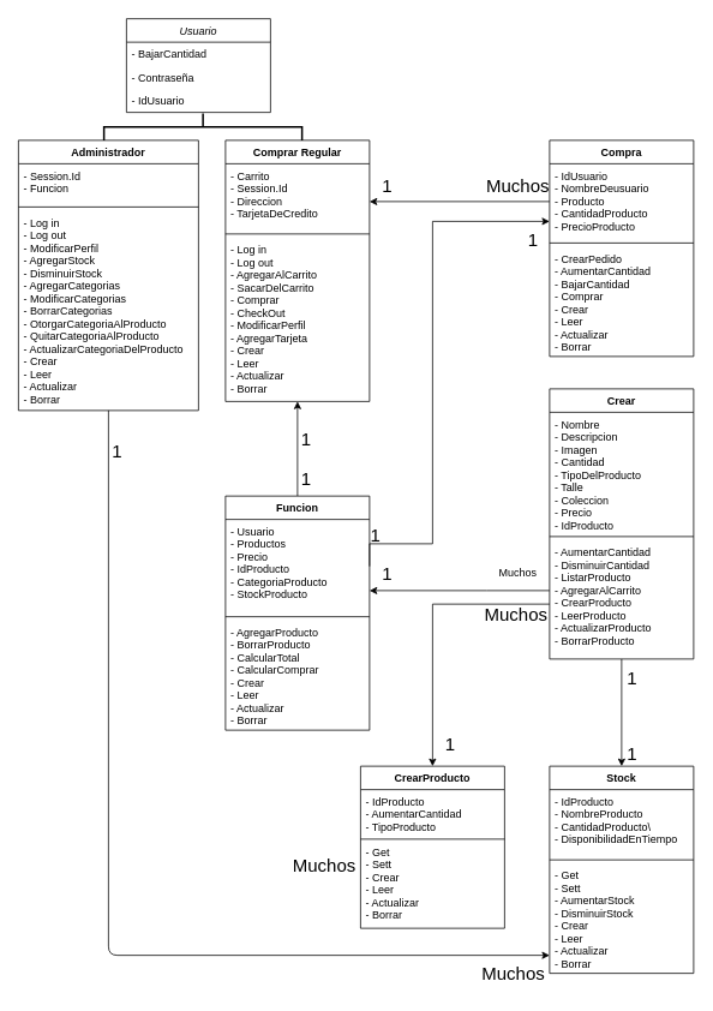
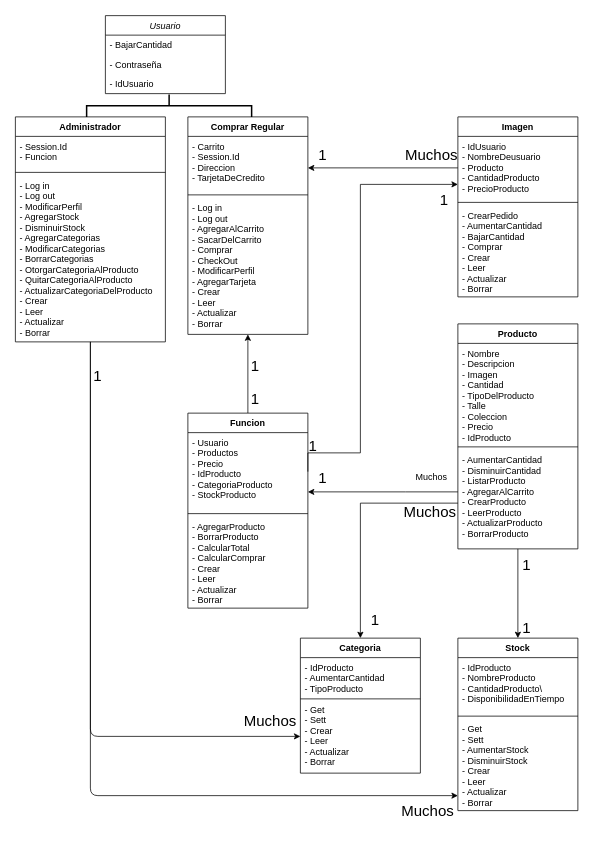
  <mxCell id="0" />
  <mxCell id="1" parent="0" />
  <mxCell id="2" value="Comprar Regular" style="swimlane;fontStyle=1;align=center;verticalAlign=top;childLayout=stackLayout;horizontal=1;startSize=26;horizontalStack=0;resizeParent=1;resizeParentMax=0;resizeLast=0;collapsible=1;marginBottom=0;" parent="1" vertex="1"><mxGeometry x="250" y="155" width="160" height="290" as="geometry" /></mxCell>
  <mxCell id="3" value="- Carrito&#10;- Session.Id&#10;- Direccion&#10;- TarjetaDeCredito" style="text;strokeColor=none;fillColor=none;align=left;verticalAlign=top;spacingLeft=4;spacingRight=4;overflow=hidden;rotatable=0;points=[[0,0.5],[1,0.5]];portConstraint=eastwest;" parent="2" vertex="1"><mxGeometry y="26" width="160" height="74" as="geometry" /></mxCell>
  <mxCell id="4" value="" style="line;strokeWidth=1;fillColor=none;align=left;verticalAlign=middle;spacingTop=-1;spacingLeft=3;spacingRight=3;rotatable=0;labelPosition=right;points=[];portConstraint=eastwest;" parent="2" vertex="1"><mxGeometry y="100" width="160" height="8" as="geometry" /></mxCell>
  <mxCell id="5" value="- Log in&#10;- Log out&#10;- AgregarAlCarrito&#10;- SacarDelCarrito&#10;- Comprar&#10;- CheckOut&#10;- ModificarPerfil&#10;- AgregarTarjeta&#10;- Crear&#10;- Leer&#10;- Actualizar&#10;- Borrar" style="text;strokeColor=none;fillColor=none;align=left;verticalAlign=top;spacingLeft=4;spacingRight=4;overflow=hidden;rotatable=0;points=[[0,0.5],[1,0.5]];portConstraint=eastwest;" parent="2" vertex="1"><mxGeometry y="108" width="160" height="182" as="geometry" /></mxCell>
  <mxCell id="6" style="edgeStyle=orthogonalEdgeStyle;rounded=0;orthogonalLoop=1;jettySize=auto;html=1;entryX=0.5;entryY=0;entryDx=0;entryDy=0;" parent="1" source="8" target="28" edge="1"><mxGeometry relative="1" as="geometry" /></mxCell>
  <mxCell id="7" style="edgeStyle=orthogonalEdgeStyle;rounded=0;orthogonalLoop=1;jettySize=auto;html=1;entryX=0.5;entryY=0;entryDx=0;entryDy=0;" parent="1" source="8" target="24" edge="1"><mxGeometry relative="1" as="geometry"><Array as="points"><mxPoint x="480" y="670" /></Array></mxGeometry></mxCell>
- <mxCell id="8" value="Crear" style="swimlane;fontStyle=1;align=center;verticalAlign=top;childLayout=stackLayout;horizontal=1;startSize=26;horizontalStack=0;resizeParent=1;resizeParentMax=0;resizeLast=0;collapsible=1;marginBottom=0;" parent="1" vertex="1"><mxGeometry x="610" y="431" width="160" height="300" as="geometry" /></mxCell>
+ <mxCell id="8" value="Producto" style="swimlane;fontStyle=1;align=center;verticalAlign=top;childLayout=stackLayout;horizontal=1;startSize=26;horizontalStack=0;resizeParent=1;resizeParentMax=0;resizeLast=0;collapsible=1;marginBottom=0;" parent="1" vertex="1"><mxGeometry x="610" y="431" width="160" height="300" as="geometry" /></mxCell>
  <mxCell id="9" value="- Nombre&#10;- Descripcion&#10;- Imagen&#10;- Cantidad&#10;- TipoDelProducto&#10;- Talle&#10;- Coleccion&#10;- Precio&#10;- IdProducto" style="text;strokeColor=none;fillColor=none;align=left;verticalAlign=top;spacingLeft=4;spacingRight=4;overflow=hidden;rotatable=0;points=[[0,0.5],[1,0.5]];portConstraint=eastwest;" parent="8" vertex="1"><mxGeometry y="26" width="160" height="134" as="geometry" /></mxCell>
  <mxCell id="10" value="" style="line;strokeWidth=1;fillColor=none;align=left;verticalAlign=middle;spacingTop=-1;spacingLeft=3;spacingRight=3;rotatable=0;labelPosition=right;points=[];portConstraint=eastwest;" parent="8" vertex="1"><mxGeometry y="160" width="160" height="8" as="geometry" /></mxCell>
  <mxCell id="11" value="- AumentarCantidad&#10;- DisminuirCantidad&#10;- ListarProducto&#10;- AgregarAlCarrito&#10;- CrearProducto&#10;- LeerProducto&#10;- ActualizarProducto&#10;- BorrarProducto&#10;" style="text;strokeColor=none;fillColor=none;align=left;verticalAlign=top;spacingLeft=4;spacingRight=4;overflow=hidden;rotatable=0;points=[[0,0.5],[1,0.5]];portConstraint=eastwest;" parent="8" vertex="1"><mxGeometry y="168" width="160" height="132" as="geometry" /></mxCell>
  <mxCell id="12" style="edgeStyle=orthogonalEdgeStyle;rounded=0;orthogonalLoop=1;jettySize=auto;html=1;" parent="1" source="13" target="2" edge="1"><mxGeometry relative="1" as="geometry" /></mxCell>
  <mxCell id="13" value="Funcion" style="swimlane;fontStyle=1;align=center;verticalAlign=top;childLayout=stackLayout;horizontal=1;startSize=26;horizontalStack=0;resizeParent=1;resizeParentMax=0;resizeLast=0;collapsible=1;marginBottom=0;" parent="1" vertex="1"><mxGeometry x="250" y="550" width="160" height="260" as="geometry" /></mxCell>
  <mxCell id="14" value="- Usuario&#10;- Productos&#10;- Precio&#10;- IdProducto&#10;- CategoriaProducto&#10;- StockProducto&#10;" style="text;strokeColor=none;fillColor=none;align=left;verticalAlign=top;spacingLeft=4;spacingRight=4;overflow=hidden;rotatable=0;points=[[0,0.5],[1,0.5]];portConstraint=eastwest;" parent="13" vertex="1"><mxGeometry y="26" width="160" height="104" as="geometry" /></mxCell>
  <mxCell id="15" value="" style="line;strokeWidth=1;fillColor=none;align=left;verticalAlign=middle;spacingTop=-1;spacingLeft=3;spacingRight=3;rotatable=0;labelPosition=right;points=[];portConstraint=eastwest;" parent="13" vertex="1"><mxGeometry y="130" width="160" height="8" as="geometry" /></mxCell>
  <mxCell id="16" value="- AgregarProducto&#10;- BorrarProducto&#10;- CalcularTotal&#10;- CalcularComprar&#10;- Crear&#10;- Leer&#10;- Actualizar&#10;- Borrar" style="text;strokeColor=none;fillColor=none;align=left;verticalAlign=top;spacingLeft=4;spacingRight=4;overflow=hidden;rotatable=0;points=[[0,0.5],[1,0.5]];portConstraint=eastwest;" parent="13" vertex="1"><mxGeometry y="138" width="160" height="122" as="geometry" /></mxCell>
  <mxCell id="17" style="edgeStyle=orthogonalEdgeStyle;rounded=0;orthogonalLoop=1;jettySize=auto;html=1;" parent="1" source="11" target="13" edge="1"><mxGeometry relative="1" as="geometry"><Array as="points"><mxPoint x="540" y="655" /><mxPoint x="540" y="655" /></Array></mxGeometry></mxCell>
- <mxCell id="18" value="Compra" style="swimlane;fontStyle=1;align=center;verticalAlign=top;childLayout=stackLayout;horizontal=1;startSize=26;horizontalStack=0;resizeParent=1;resizeParentMax=0;resizeLast=0;collapsible=1;marginBottom=0;" parent="1" vertex="1"><mxGeometry x="610" y="155" width="160" height="240" as="geometry" /></mxCell>
+ <mxCell id="18" value="Imagen" style="swimlane;fontStyle=1;align=center;verticalAlign=top;childLayout=stackLayout;horizontal=1;startSize=26;horizontalStack=0;resizeParent=1;resizeParentMax=0;resizeLast=0;collapsible=1;marginBottom=0;" parent="1" vertex="1"><mxGeometry x="610" y="155" width="160" height="240" as="geometry" /></mxCell>
  <mxCell id="19" value="- IdUsuario&#10;- NombreDeusuario&#10;- Producto&#10;- CantidadProducto&#10;- PrecioProducto" style="text;strokeColor=none;fillColor=none;align=left;verticalAlign=top;spacingLeft=4;spacingRight=4;overflow=hidden;rotatable=0;points=[[0,0.5],[1,0.5]];portConstraint=eastwest;" parent="18" vertex="1"><mxGeometry y="26" width="160" height="84" as="geometry" /></mxCell>
  <mxCell id="20" value="" style="line;strokeWidth=1;fillColor=none;align=left;verticalAlign=middle;spacingTop=-1;spacingLeft=3;spacingRight=3;rotatable=0;labelPosition=right;points=[];portConstraint=eastwest;" parent="18" vertex="1"><mxGeometry y="110" width="160" height="8" as="geometry" /></mxCell>
  <mxCell id="21" value="- CrearPedido&#10;- AumentarCantidad&#10;- BajarCantidad&#10;- Comprar&#10;- Crear&#10;- Leer&#10;- Actualizar&#10;- Borrar" style="text;strokeColor=none;fillColor=none;align=left;verticalAlign=top;spacingLeft=4;spacingRight=4;overflow=hidden;rotatable=0;points=[[0,0.5],[1,0.5]];portConstraint=eastwest;" parent="18" vertex="1"><mxGeometry y="118" width="160" height="122" as="geometry" /></mxCell>
  <mxCell id="22" style="edgeStyle=orthogonalEdgeStyle;rounded=0;orthogonalLoop=1;jettySize=auto;html=1;exitX=1;exitY=0.5;exitDx=0;exitDy=0;" parent="1" source="14" target="18" edge="1"><mxGeometry relative="1" as="geometry"><Array as="points"><mxPoint x="480" y="603" /><mxPoint x="480" y="245" /></Array></mxGeometry></mxCell>
  <mxCell id="23" style="edgeStyle=orthogonalEdgeStyle;rounded=0;orthogonalLoop=1;jettySize=auto;html=1;exitX=0;exitY=0.5;exitDx=0;exitDy=0;" parent="1" source="19" target="2" edge="1"><mxGeometry relative="1" as="geometry"><Array as="points"><mxPoint x="400" y="223" /><mxPoint x="400" y="223" /></Array></mxGeometry></mxCell>
- <mxCell id="24" value="CrearProducto" style="swimlane;fontStyle=1;align=center;verticalAlign=top;childLayout=stackLayout;horizontal=1;startSize=26;horizontalStack=0;resizeParent=1;resizeParentMax=0;resizeLast=0;collapsible=1;marginBottom=0;" parent="1" vertex="1"><mxGeometry x="400" y="850" width="160" height="180" as="geometry" /></mxCell>
+ <mxCell id="24" value="Categoria" style="swimlane;fontStyle=1;align=center;verticalAlign=top;childLayout=stackLayout;horizontal=1;startSize=26;horizontalStack=0;resizeParent=1;resizeParentMax=0;resizeLast=0;collapsible=1;marginBottom=0;" parent="1" vertex="1"><mxGeometry x="400" y="850" width="160" height="180" as="geometry" /></mxCell>
  <mxCell id="25" value="- IdProducto&#10;- AumentarCantidad&#10;- TipoProducto" style="text;strokeColor=none;fillColor=none;align=left;verticalAlign=top;spacingLeft=4;spacingRight=4;overflow=hidden;rotatable=0;points=[[0,0.5],[1,0.5]];portConstraint=eastwest;" parent="24" vertex="1"><mxGeometry y="26" width="160" height="54" as="geometry" /></mxCell>
  <mxCell id="26" value="" style="line;strokeWidth=1;fillColor=none;align=left;verticalAlign=middle;spacingTop=-1;spacingLeft=3;spacingRight=3;rotatable=0;labelPosition=right;points=[];portConstraint=eastwest;" parent="24" vertex="1"><mxGeometry y="80" width="160" height="2" as="geometry" /></mxCell>
  <mxCell id="27" value="- Get&#10;- Sett&#10;- Crear&#10;- Leer&#10;- Actualizar&#10;- Borrar" style="text;strokeColor=none;fillColor=none;align=left;verticalAlign=top;spacingLeft=4;spacingRight=4;overflow=hidden;rotatable=0;points=[[0,0.5],[1,0.5]];portConstraint=eastwest;" parent="24" vertex="1"><mxGeometry y="82" width="160" height="98" as="geometry" /></mxCell>
  <mxCell id="28" value="Stock" style="swimlane;fontStyle=1;align=center;verticalAlign=top;childLayout=stackLayout;horizontal=1;startSize=26;horizontalStack=0;resizeParent=1;resizeParentMax=0;resizeLast=0;collapsible=1;marginBottom=0;" parent="1" vertex="1"><mxGeometry x="610" y="850" width="160" height="230" as="geometry" /></mxCell>
  <mxCell id="29" value="- IdProducto&#10;- NombreProducto&#10;- CantidadProducto\&#10;- DisponibilidadEnTiempo" style="text;strokeColor=none;fillColor=none;align=left;verticalAlign=top;spacingLeft=4;spacingRight=4;overflow=hidden;rotatable=0;points=[[0,0.5],[1,0.5]];portConstraint=eastwest;" parent="28" vertex="1"><mxGeometry y="26" width="160" height="74" as="geometry" /></mxCell>
  <mxCell id="30" value="" style="line;strokeWidth=1;fillColor=none;align=left;verticalAlign=middle;spacingTop=-1;spacingLeft=3;spacingRight=3;rotatable=0;labelPosition=right;points=[];portConstraint=eastwest;" parent="28" vertex="1"><mxGeometry y="100" width="160" height="8" as="geometry" /></mxCell>
  <mxCell id="31" value="- Get&#10;- Sett&#10;- AumentarStock&#10;- DisminuirStock&#10;- Crear&#10;- Leer&#10;- Actualizar&#10;- Borrar" style="text;strokeColor=none;fillColor=none;align=left;verticalAlign=top;spacingLeft=4;spacingRight=4;overflow=hidden;rotatable=0;points=[[0,0.5],[1,0.5]];portConstraint=eastwest;" parent="28" vertex="1"><mxGeometry y="108" width="160" height="122" as="geometry" /></mxCell>
  <mxCell id="32" value="&lt;span style=&quot;font-size: 20px&quot;&gt;1&lt;/span&gt;" style="text;html=1;strokeColor=none;fillColor=none;align=center;verticalAlign=middle;whiteSpace=wrap;rounded=0;" parent="1" vertex="1"><mxGeometry x="410" y="180" width="40" height="50" as="geometry" /></mxCell>
  <mxCell id="33" value="&lt;font style=&quot;font-size: 20px&quot;&gt;Muchos&lt;br&gt;&lt;/font&gt;" style="text;html=1;strokeColor=none;fillColor=none;align=center;verticalAlign=middle;whiteSpace=wrap;rounded=0;" parent="1" vertex="1"><mxGeometry x="533" y="661" width="80" height="40" as="geometry" /></mxCell>
  <mxCell id="34" value="&lt;span style=&quot;font-size: 20px&quot;&gt;1&lt;/span&gt;" style="text;html=1;strokeColor=none;fillColor=none;align=center;verticalAlign=middle;whiteSpace=wrap;rounded=0;" parent="1" vertex="1"><mxGeometry x="320" y="461" width="40" height="50" as="geometry" /></mxCell>
  <mxCell id="35" value="&lt;span style=&quot;font-size: 20px&quot;&gt;1&lt;/span&gt;" style="text;html=1;strokeColor=none;fillColor=none;align=center;verticalAlign=middle;whiteSpace=wrap;rounded=0;" parent="1" vertex="1"><mxGeometry x="320" y="505" width="40" height="50" as="geometry" /></mxCell>
  <mxCell id="36" value="&lt;span style=&quot;font-size: 20px&quot;&gt;Muchos&lt;/span&gt;" style="text;html=1;strokeColor=none;fillColor=none;align=center;verticalAlign=middle;whiteSpace=wrap;rounded=0;" parent="1" vertex="1"><mxGeometry x="555" y="180" width="40" height="50" as="geometry" /></mxCell>
  <mxCell id="37" value="&lt;span style=&quot;font-size: 20px&quot;&gt;1&lt;/span&gt;" style="text;html=1;strokeColor=none;fillColor=none;align=center;verticalAlign=middle;whiteSpace=wrap;rounded=0;" parent="1" vertex="1"><mxGeometry x="397" y="568" width="40" height="50" as="geometry" /></mxCell>
  <mxCell id="38" value="&lt;span style=&quot;font-size: 20px&quot;&gt;1&lt;/span&gt;" style="text;html=1;strokeColor=none;fillColor=none;align=center;verticalAlign=middle;whiteSpace=wrap;rounded=0;" parent="1" vertex="1"><mxGeometry x="480" y="800" width="40" height="50" as="geometry" /></mxCell>
  <mxCell id="39" value="&lt;span style=&quot;font-size: 20px&quot;&gt;1&lt;/span&gt;" style="text;html=1;strokeColor=none;fillColor=none;align=center;verticalAlign=middle;whiteSpace=wrap;rounded=0;" parent="1" vertex="1"><mxGeometry x="410" y="611" width="40" height="50" as="geometry" /></mxCell>
  <mxCell id="40" value="&lt;span style=&quot;font-size: 20px&quot;&gt;1&lt;/span&gt;" style="text;html=1;strokeColor=none;fillColor=none;align=center;verticalAlign=middle;whiteSpace=wrap;rounded=0;" parent="1" vertex="1"><mxGeometry x="572" y="240" width="40" height="50" as="geometry" /></mxCell>
  <mxCell id="41" value="Muchos" style="text;html=1;strokeColor=none;fillColor=none;align=center;verticalAlign=middle;whiteSpace=wrap;rounded=0;" parent="1" vertex="1"><mxGeometry x="520" y="600" width="110" height="70" as="geometry" /></mxCell>
  <mxCell id="42" value="&lt;span style=&quot;font-size: 20px&quot;&gt;1&lt;/span&gt;" style="text;html=1;strokeColor=none;fillColor=none;align=center;verticalAlign=middle;whiteSpace=wrap;rounded=0;" parent="1" vertex="1"><mxGeometry x="682" y="810" width="40" height="50" as="geometry" /></mxCell>
  <mxCell id="43" value="&lt;font style=&quot;font-size: 20px&quot;&gt;1&lt;br&gt;&lt;/font&gt;" style="text;html=1;strokeColor=none;fillColor=none;align=center;verticalAlign=middle;whiteSpace=wrap;rounded=0;" parent="1" vertex="1"><mxGeometry x="662" y="731" width="80" height="40" as="geometry" /></mxCell>
  <mxCell id="44" value="Usuario" style="swimlane;fontStyle=2;childLayout=stackLayout;horizontal=1;startSize=26;fillColor=none;horizontalStack=0;resizeParent=1;resizeParentMax=0;resizeLast=0;collapsible=1;marginBottom=0;" vertex="1" parent="1"><mxGeometry x="140" y="20" width="160" height="104" as="geometry" /></mxCell>
  <mxCell id="45" value="- BajarCantidad" style="text;strokeColor=none;fillColor=none;align=left;verticalAlign=top;spacingLeft=4;spacingRight=4;overflow=hidden;rotatable=0;points=[[0,0.5],[1,0.5]];portConstraint=eastwest;" vertex="1" parent="44"><mxGeometry y="26" width="160" height="26" as="geometry" /></mxCell>
  <mxCell id="46" value="- Contraseña" style="text;strokeColor=none;fillColor=none;align=left;verticalAlign=top;spacingLeft=4;spacingRight=4;overflow=hidden;rotatable=0;points=[[0,0.5],[1,0.5]];portConstraint=eastwest;" vertex="1" parent="44"><mxGeometry y="52" width="160" height="26" as="geometry" /></mxCell>
  <mxCell id="47" value="- IdUsuario" style="text;strokeColor=none;fillColor=none;align=left;verticalAlign=top;spacingLeft=4;spacingRight=4;overflow=hidden;rotatable=0;points=[[0,0.5],[1,0.5]];portConstraint=eastwest;" vertex="1" parent="44"><mxGeometry y="78" width="160" height="26" as="geometry" /></mxCell>
+ <mxCell id="48" style="edgeStyle=orthogonalEdgeStyle;rounded=1;orthogonalLoop=1;jettySize=auto;html=1;" edge="1" parent="1" source="50" target="27"><mxGeometry relative="1" as="geometry" /></mxCell>
  <mxCell id="49" style="edgeStyle=orthogonalEdgeStyle;rounded=1;orthogonalLoop=1;jettySize=auto;html=1;" edge="1" parent="1" source="50" target="31"><mxGeometry relative="1" as="geometry"><Array as="points"><mxPoint x="120" y="1060" /></Array></mxGeometry></mxCell>
  <mxCell id="50" value="Administrador" style="swimlane;fontStyle=1;align=center;verticalAlign=top;childLayout=stackLayout;horizontal=1;startSize=26;horizontalStack=0;resizeParent=1;resizeParentMax=0;resizeLast=0;collapsible=1;marginBottom=0;" vertex="1" parent="1"><mxGeometry x="20" y="155" width="200" height="300" as="geometry" /></mxCell>
  <mxCell id="51" value="- Session.Id&#10;- Funcion" style="text;strokeColor=none;fillColor=none;align=left;verticalAlign=top;spacingLeft=4;spacingRight=4;overflow=hidden;rotatable=0;points=[[0,0.5],[1,0.5]];portConstraint=eastwest;" vertex="1" parent="50"><mxGeometry y="26" width="200" height="44" as="geometry" /></mxCell>
  <mxCell id="52" value="" style="line;strokeWidth=1;fillColor=none;align=left;verticalAlign=middle;spacingTop=-1;spacingLeft=3;spacingRight=3;rotatable=0;labelPosition=right;points=[];portConstraint=eastwest;" vertex="1" parent="50"><mxGeometry y="70" width="200" height="8" as="geometry" /></mxCell>
  <mxCell id="53" value="- Log in&#10;- Log out&#10;- ModificarPerfil&#10;- AgregarStock&#10;- DisminuirStock&#10;- AgregarCategorias&#10;- ModificarCategorias&#10;- BorrarCategorias&#10;- OtorgarCategoriaAlProducto&#10;- QuitarCategoriaAlProducto&#10;- ActualizarCategoriaDelProducto&#10;- Crear&#10;- Leer&#10;- Actualizar&#10;- Borrar" style="text;strokeColor=none;fillColor=none;align=left;verticalAlign=top;spacingLeft=4;spacingRight=4;overflow=hidden;rotatable=0;points=[[0,0.5],[1,0.5]];portConstraint=eastwest;" vertex="1" parent="50"><mxGeometry y="78" width="200" height="222" as="geometry" /></mxCell>
  <mxCell id="54" value="&lt;span style=&quot;font-size: 20px&quot;&gt;1&lt;/span&gt;" style="text;html=1;strokeColor=none;fillColor=none;align=center;verticalAlign=middle;whiteSpace=wrap;rounded=0;" vertex="1" parent="1"><mxGeometry x="110" y="475" width="40" height="50" as="geometry" /></mxCell>
  <mxCell id="55" value="&lt;font style=&quot;font-size: 20px&quot;&gt;Muchos&lt;br&gt;&lt;/font&gt;" style="text;html=1;strokeColor=none;fillColor=none;align=center;verticalAlign=middle;whiteSpace=wrap;rounded=0;" vertex="1" parent="1"><mxGeometry x="320" y="940" width="80" height="40" as="geometry" /></mxCell>
  <mxCell id="56" value="&lt;font style=&quot;font-size: 20px&quot;&gt;Muchos&lt;br&gt;&lt;/font&gt;" style="text;html=1;strokeColor=none;fillColor=none;align=center;verticalAlign=middle;whiteSpace=wrap;rounded=0;" vertex="1" parent="1"><mxGeometry x="530" y="1060" width="80" height="40" as="geometry" /></mxCell>
  <mxCell id="57" value="" style="strokeWidth=2;html=1;shape=mxgraph.flowchart.annotation_2;align=left;labelPosition=right;pointerEvents=1;rotation=90;" vertex="1" parent="1"><mxGeometry x="210" y="30" width="30" height="220" as="geometry" /></mxCell>
